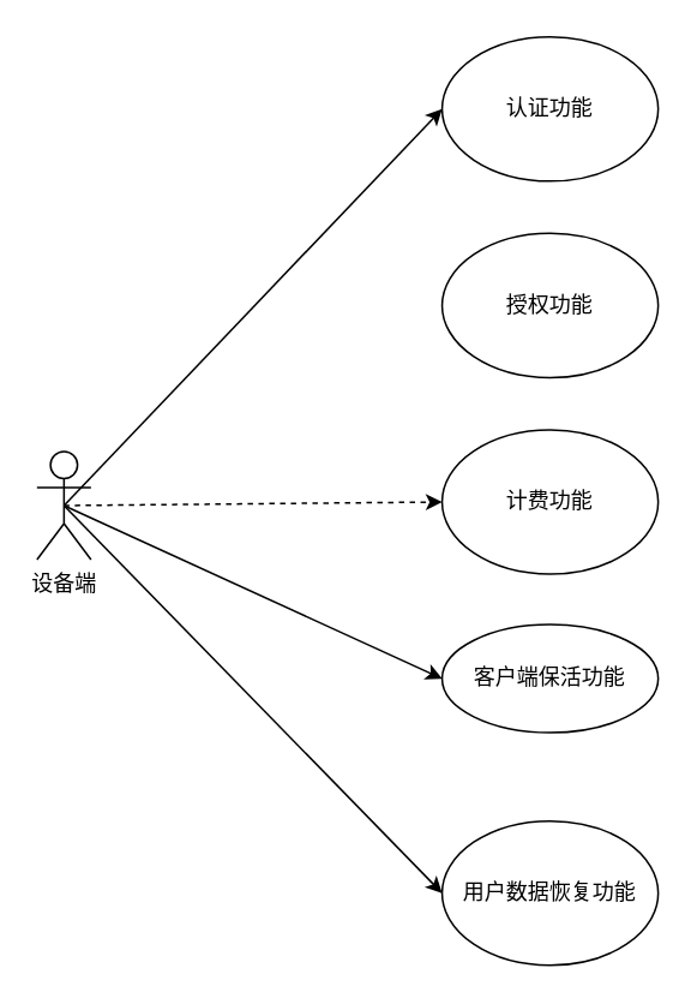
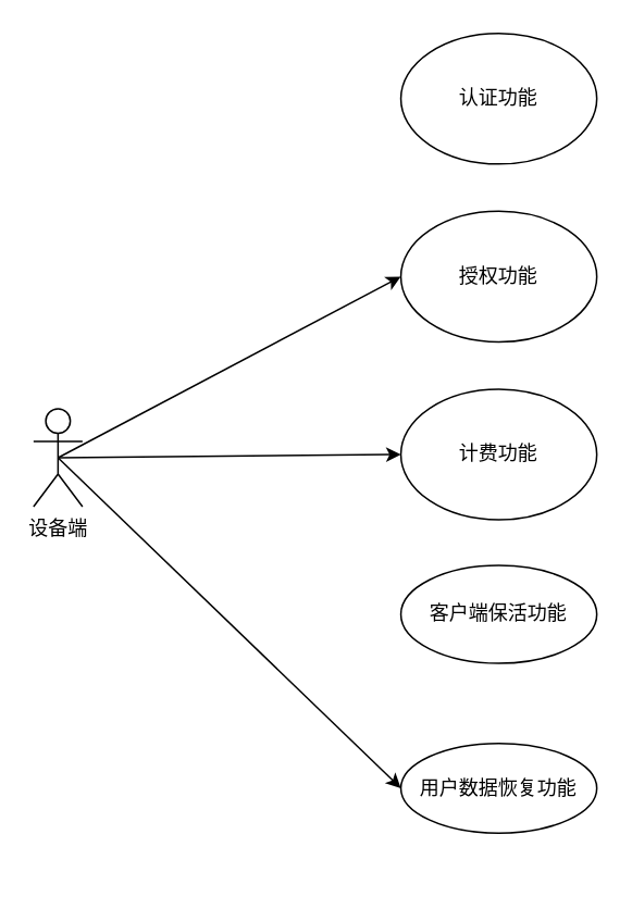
  <mxCell id="0" />
  <mxCell id="1" parent="0" />
- <mxCell id="2" style="rounded=0;orthogonalLoop=1;jettySize=auto;html=1;exitX=0.5;exitY=0.5;exitDx=0;exitDy=0;exitPerimeter=0;entryX=0;entryY=0.5;entryDx=0;entryDy=0;" parent="1" source="7" target="8" edge="1"><mxGeometry relative="1" as="geometry" /></mxCell>
- <mxCell id="4" style="edgeStyle=none;rounded=0;orthogonalLoop=1;jettySize=auto;html=1;exitX=0.5;exitY=0.5;exitDx=0;exitDy=0;exitPerimeter=0;entryX=0;entryY=0.5;entryDx=0;entryDy=0;dashed=1;" parent="1" source="7" target="10" edge="1"><mxGeometry relative="1" as="geometry" /></mxCell>
- <mxCell id="5" style="edgeStyle=none;rounded=0;orthogonalLoop=1;jettySize=auto;html=1;exitX=0.5;exitY=0.5;exitDx=0;exitDy=0;exitPerimeter=0;entryX=0;entryY=0.5;entryDx=0;entryDy=0;" parent="1" source="7" target="11" edge="1"><mxGeometry relative="1" as="geometry" /></mxCell>
+ <mxCell id="3" style="edgeStyle=none;rounded=0;orthogonalLoop=1;jettySize=auto;html=1;exitX=0.5;exitY=0.5;exitDx=0;exitDy=0;exitPerimeter=0;entryX=0;entryY=0.5;entryDx=0;entryDy=0;" parent="1" source="7" target="9" edge="1"><mxGeometry relative="1" as="geometry" /></mxCell>
+ <mxCell id="4" style="edgeStyle=none;rounded=0;orthogonalLoop=1;jettySize=auto;html=1;exitX=0.5;exitY=0.5;exitDx=0;exitDy=0;exitPerimeter=0;entryX=0;entryY=0.5;entryDx=0;entryDy=0;" parent="1" source="7" target="10" edge="1"><mxGeometry relative="1" as="geometry" /></mxCell>
  <mxCell id="6" style="edgeStyle=none;rounded=0;orthogonalLoop=1;jettySize=auto;html=1;exitX=0.5;exitY=0.5;exitDx=0;exitDy=0;exitPerimeter=0;entryX=0;entryY=0.5;entryDx=0;entryDy=0;" parent="1" source="7" target="12" edge="1"><mxGeometry relative="1" as="geometry" /></mxCell>
  <mxCell id="7" value="设备端" style="shape=umlActor;verticalLabelPosition=bottom;verticalAlign=top;html=1;outlineConnect=0;" parent="1" vertex="1"><mxGeometry x="20" y="250" width="30" height="60" as="geometry" /></mxCell>
  <mxCell id="8" value="认证功能" style="ellipse;whiteSpace=wrap;html=1;" parent="1" vertex="1"><mxGeometry x="245" y="20" width="120" height="80" as="geometry" /></mxCell>
  <mxCell id="9" value="授权功能" style="ellipse;whiteSpace=wrap;html=1;" parent="1" vertex="1"><mxGeometry x="245" y="129" width="120" height="80" as="geometry" /></mxCell>
  <mxCell id="10" value="计费功能" style="ellipse;whiteSpace=wrap;html=1;" parent="1" vertex="1"><mxGeometry x="245" y="238" width="120" height="80" as="geometry" /></mxCell>
  <mxCell id="11" value="客户端保活功能" style="ellipse;whiteSpace=wrap;html=1;" parent="1" vertex="1"><mxGeometry x="245" y="346" width="120" height="60" as="geometry" /></mxCell>
- <mxCell id="12" value="用户数据恢复功能" style="ellipse;whiteSpace=wrap;html=1;" parent="1" vertex="1"><mxGeometry x="245" y="455" width="120" height="80" as="geometry" /></mxCell>
+ <mxCell id="12" value="用户数据恢复功能" style="ellipse;whiteSpace=wrap;html=1;" parent="1" vertex="1"><mxGeometry x="245" y="455" width="120" height="55" as="geometry" /></mxCell>
